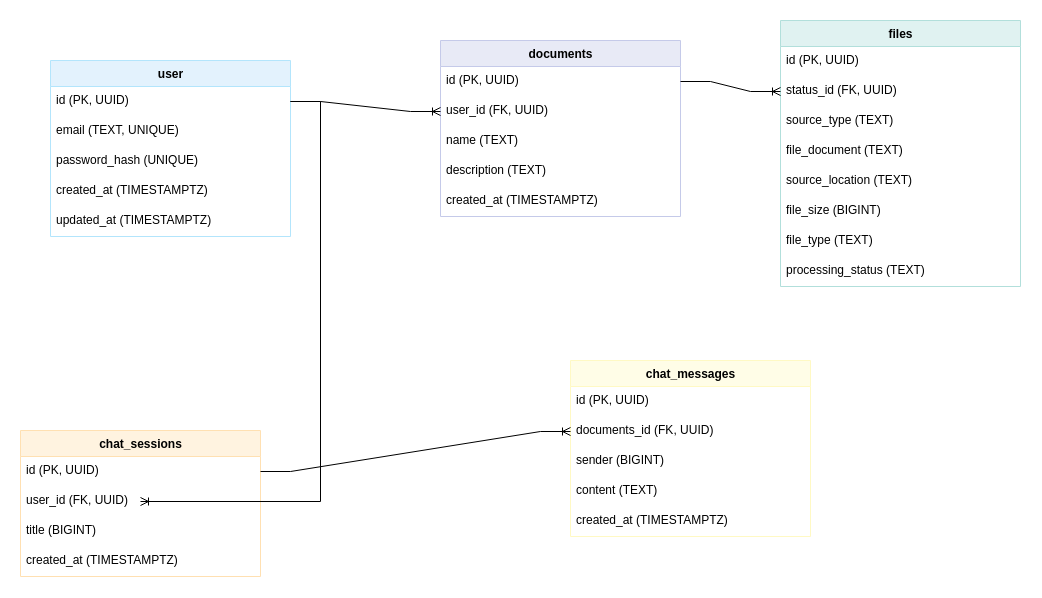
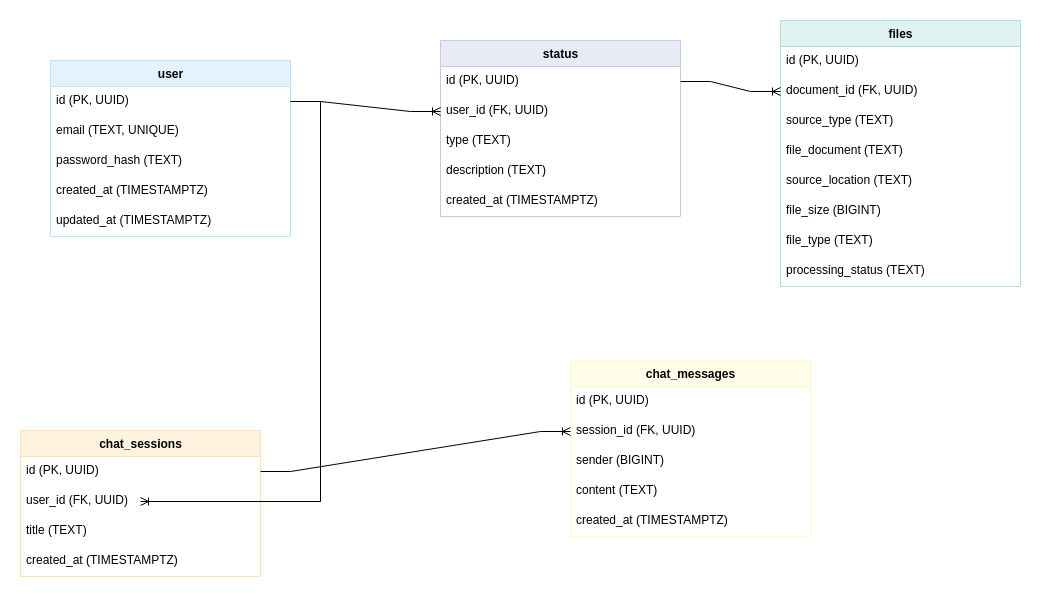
  <mxCell id="0" />
  <mxCell id="1" parent="0" />
  <mxCell id="2" value="user" style="swimlane;fontStyle=1;align=center;verticalAlign=top;childLayout=stackLayout;horizontal=1;startSize=26;horizontalStack=0;resizeParent=1;resizeParentMax=0;resizeLast=0;collapsible=1;marginBottom=0;html=1;fillColor=#e3f2fd;strokeColor=#b3e5fc;" parent="1" vertex="1"><mxGeometry x="50" y="60" width="240" height="176" as="geometry" /></mxCell>
  <mxCell id="3" value="id (PK, UUID)" style="text;strokeColor=none;fillColor=none;align=left;verticalAlign=top;spacingLeft=4;spacingRight=4;overflow=hidden;rotatable=0;points=[[0,0.5],[1,0.5]];portConstraint=eastwest;html=1;" parent="2" vertex="1"><mxGeometry y="26" width="240" height="30" as="geometry" /></mxCell>
  <mxCell id="4" value="email (TEXT, UNIQUE)" style="text;strokeColor=none;fillColor=none;align=left;verticalAlign=top;spacingLeft=4;spacingRight=4;overflow=hidden;rotatable=0;points=[[0,0.5],[1,0.5]];portConstraint=eastwest;html=1;" parent="2" vertex="1"><mxGeometry y="56" width="240" height="30" as="geometry" /></mxCell>
- <mxCell id="5" value="password_hash (UNIQUE)" style="text;strokeColor=none;fillColor=none;align=left;verticalAlign=top;spacingLeft=4;spacingRight=4;overflow=hidden;rotatable=0;points=[[0,0.5],[1,0.5]];portConstraint=eastwest;html=1;" parent="2" vertex="1"><mxGeometry y="86" width="240" height="30" as="geometry" /></mxCell>
+ <mxCell id="5" value="password_hash (TEXT)" style="text;strokeColor=none;fillColor=none;align=left;verticalAlign=top;spacingLeft=4;spacingRight=4;overflow=hidden;rotatable=0;points=[[0,0.5],[1,0.5]];portConstraint=eastwest;html=1;" parent="2" vertex="1"><mxGeometry y="86" width="240" height="30" as="geometry" /></mxCell>
  <mxCell id="6" value="created_at (TIMESTAMPTZ)" style="text;strokeColor=none;fillColor=none;align=left;verticalAlign=top;spacingLeft=4;spacingRight=4;overflow=hidden;rotatable=0;points=[[0,0.5],[1,0.5]];portConstraint=eastwest;html=1;" parent="2" vertex="1"><mxGeometry y="116" width="240" height="30" as="geometry" /></mxCell>
  <mxCell id="7" value="updated_at (TIMESTAMPTZ)" style="text;strokeColor=none;fillColor=none;align=left;verticalAlign=top;spacingLeft=4;spacingRight=4;overflow=hidden;rotatable=0;points=[[0,0.5],[1,0.5]];portConstraint=eastwest;html=1;" parent="2" vertex="1"><mxGeometry y="146" width="240" height="30" as="geometry" /></mxCell>
- <mxCell id="8" value="documents" style="swimlane;fontStyle=1;align=center;verticalAlign=top;childLayout=stackLayout;horizontal=1;startSize=26;horizontalStack=0;resizeParent=1;resizeParentMax=0;resizeLast=0;collapsible=1;marginBottom=0;html=1;fillColor=#e8eaf6;strokeColor=#c5cae9;" parent="1" vertex="1"><mxGeometry x="440" y="40" width="240" height="176" as="geometry" /></mxCell>
+ <mxCell id="8" value="status" style="swimlane;fontStyle=1;align=center;verticalAlign=top;childLayout=stackLayout;horizontal=1;startSize=26;horizontalStack=0;resizeParent=1;resizeParentMax=0;resizeLast=0;collapsible=1;marginBottom=0;html=1;fillColor=#e8eaf6;strokeColor=#c5cae9;" parent="1" vertex="1"><mxGeometry x="440" y="40" width="240" height="176" as="geometry" /></mxCell>
  <mxCell id="9" value="id (PK, UUID)" style="text;strokeColor=none;fillColor=none;align=left;verticalAlign=top;spacingLeft=4;spacingRight=4;overflow=hidden;rotatable=0;points=[[0,0.5],[1,0.5]];portConstraint=eastwest;html=1;" parent="8" vertex="1"><mxGeometry y="26" width="240" height="30" as="geometry" /></mxCell>
  <mxCell id="10" value="user_id (FK, UUID)" style="text;strokeColor=none;fillColor=none;align=left;verticalAlign=top;spacingLeft=4;spacingRight=4;overflow=hidden;rotatable=0;points=[[0,0.5],[1,0.5]];portConstraint=eastwest;html=1;" parent="8" vertex="1"><mxGeometry y="56" width="240" height="30" as="geometry" /></mxCell>
- <mxCell id="11" value="name (TEXT)" style="text;strokeColor=none;fillColor=none;align=left;verticalAlign=top;spacingLeft=4;spacingRight=4;overflow=hidden;rotatable=0;points=[[0,0.5],[1,0.5]];portConstraint=eastwest;html=1;" parent="8" vertex="1"><mxGeometry y="86" width="240" height="30" as="geometry" /></mxCell>
+ <mxCell id="11" value="type (TEXT)" style="text;strokeColor=none;fillColor=none;align=left;verticalAlign=top;spacingLeft=4;spacingRight=4;overflow=hidden;rotatable=0;points=[[0,0.5],[1,0.5]];portConstraint=eastwest;html=1;" parent="8" vertex="1"><mxGeometry y="86" width="240" height="30" as="geometry" /></mxCell>
  <mxCell id="12" value="description (TEXT)" style="text;strokeColor=none;fillColor=none;align=left;verticalAlign=top;spacingLeft=4;spacingRight=4;overflow=hidden;rotatable=0;points=[[0,0.5],[1,0.5]];portConstraint=eastwest;html=1;" parent="8" vertex="1"><mxGeometry y="116" width="240" height="30" as="geometry" /></mxCell>
  <mxCell id="13" value="created_at (TIMESTAMPTZ)" style="text;strokeColor=none;fillColor=none;align=left;verticalAlign=top;spacingLeft=4;spacingRight=4;overflow=hidden;rotatable=0;points=[[0,0.5],[1,0.5]];portConstraint=eastwest;html=1;" parent="8" vertex="1"><mxGeometry y="146" width="240" height="30" as="geometry" /></mxCell>
  <mxCell id="14" value="files" style="swimlane;fontStyle=1;align=center;verticalAlign=top;childLayout=stackLayout;horizontal=1;startSize=26;horizontalStack=0;resizeParent=1;resizeParentMax=0;resizeLast=0;collapsible=1;marginBottom=0;html=1;fillColor=#e0f2f1;strokeColor=#b2dfdb;" parent="1" vertex="1"><mxGeometry x="780" y="20" width="240" height="266" as="geometry" /></mxCell>
  <mxCell id="15" value="id (PK, UUID)" style="text;strokeColor=none;fillColor=none;align=left;verticalAlign=top;spacingLeft=4;spacingRight=4;overflow=hidden;rotatable=0;points=[[0,0.5],[1,0.5]];portConstraint=eastwest;html=1;" parent="14" vertex="1"><mxGeometry y="26" width="240" height="30" as="geometry" /></mxCell>
- <mxCell id="16" value="status_id (FK, UUID)" style="text;strokeColor=none;fillColor=none;align=left;verticalAlign=top;spacingLeft=4;spacingRight=4;overflow=hidden;rotatable=0;points=[[0,0.5],[1,0.5]];portConstraint=eastwest;html=1;" parent="14" vertex="1"><mxGeometry y="56" width="240" height="30" as="geometry" /></mxCell>
+ <mxCell id="16" value="document_id (FK, UUID)" style="text;strokeColor=none;fillColor=none;align=left;verticalAlign=top;spacingLeft=4;spacingRight=4;overflow=hidden;rotatable=0;points=[[0,0.5],[1,0.5]];portConstraint=eastwest;html=1;" parent="14" vertex="1"><mxGeometry y="56" width="240" height="30" as="geometry" /></mxCell>
  <mxCell id="17" value="source_type (TEXT)" style="text;strokeColor=none;fillColor=none;align=left;verticalAlign=top;spacingLeft=4;spacingRight=4;overflow=hidden;rotatable=0;points=[[0,0.5],[1,0.5]];portConstraint=eastwest;html=1;" parent="14" vertex="1"><mxGeometry y="86" width="240" height="30" as="geometry" /></mxCell>
  <mxCell id="18" value="file_document (TEXT)" style="text;strokeColor=none;fillColor=none;align=left;verticalAlign=top;spacingLeft=4;spacingRight=4;overflow=hidden;rotatable=0;points=[[0,0.5],[1,0.5]];portConstraint=eastwest;html=1;" parent="14" vertex="1"><mxGeometry y="116" width="240" height="30" as="geometry" /></mxCell>
  <mxCell id="19" value="source_location (TEXT)" style="text;strokeColor=none;fillColor=none;align=left;verticalAlign=top;spacingLeft=4;spacingRight=4;overflow=hidden;rotatable=0;points=[[0,0.5],[1,0.5]];portConstraint=eastwest;html=1;" parent="14" vertex="1"><mxGeometry y="146" width="240" height="30" as="geometry" /></mxCell>
  <mxCell id="20" value="file_size (BIGINT)" style="text;strokeColor=none;fillColor=none;align=left;verticalAlign=top;spacingLeft=4;spacingRight=4;overflow=hidden;rotatable=0;points=[[0,0.5],[1,0.5]];portConstraint=eastwest;html=1;" parent="14" vertex="1"><mxGeometry y="176" width="240" height="30" as="geometry" /></mxCell>
  <mxCell id="21" value="file_type (TEXT)" style="text;strokeColor=none;fillColor=none;align=left;verticalAlign=top;spacingLeft=4;spacingRight=4;overflow=hidden;rotatable=0;points=[[0,0.5],[1,0.5]];portConstraint=eastwest;html=1;" parent="14" vertex="1"><mxGeometry y="206" width="240" height="30" as="geometry" /></mxCell>
  <mxCell id="22" value="processing_status (TEXT)" style="text;strokeColor=none;fillColor=none;align=left;verticalAlign=top;spacingLeft=4;spacingRight=4;overflow=hidden;rotatable=0;points=[[0,0.5],[1,0.5]];portConstraint=eastwest;html=1;" parent="14" vertex="1"><mxGeometry y="236" width="240" height="30" as="geometry" /></mxCell>
  <mxCell id="23" value="" style="edgeStyle=entityRelationEdgeStyle;endArrow=ERoneToMany;html=1;rounded=0;entryX=0;entryY=0.5;entryDx=0;entryDy=0;" parent="1" source="3" target="10" edge="1"><mxGeometry width="100" height="100" relative="1" as="geometry"><mxPoint x="140" y="66" as="sourcePoint" /><mxPoint x="180" y="66" as="targetPoint" /></mxGeometry></mxCell>
  <mxCell id="24" value="" style="edgeStyle=entityRelationEdgeStyle;endArrow=ERoneToMany;html=1;rounded=0;entryX=0;entryY=0.5;entryDx=0;entryDy=0;" parent="1" source="9" target="16" edge="1"><mxGeometry width="100" height="100" relative="1" as="geometry"><mxPoint x="420" y="66" as="sourcePoint" /><mxPoint x="460" y="66" as="targetPoint" /></mxGeometry></mxCell>
  <mxCell id="25" value="chat_sessions" style="swimlane;fontStyle=1;align=center;verticalAlign=top;childLayout=stackLayout;horizontal=1;startSize=26;horizontalStack=0;resizeParent=1;resizeParentMax=0;resizeLast=0;collapsible=1;marginBottom=0;html=1;fillColor=#fff3e0;strokeColor=#ffe0b2;" parent="1" vertex="1"><mxGeometry x="20" y="430" width="240" height="146" as="geometry" /></mxCell>
  <mxCell id="26" value="id (PK, UUID)" style="text;strokeColor=none;fillColor=none;align=left;verticalAlign=top;spacingLeft=4;spacingRight=4;overflow=hidden;rotatable=0;points=[[0,0.5],[1,0.5]];portConstraint=eastwest;html=1;" parent="25" vertex="1"><mxGeometry y="26" width="240" height="30" as="geometry" /></mxCell>
  <mxCell id="27" value="user_id (FK, UUID)" style="text;strokeColor=none;fillColor=none;align=left;verticalAlign=top;spacingLeft=4;spacingRight=4;overflow=hidden;rotatable=0;points=[[0,0.5],[1,0.5]];portConstraint=eastwest;html=1;" parent="25" vertex="1"><mxGeometry y="56" width="240" height="30" as="geometry" /></mxCell>
- <mxCell id="28" value="title (BIGINT)" style="text;strokeColor=none;fillColor=none;align=left;verticalAlign=top;spacingLeft=4;spacingRight=4;overflow=hidden;rotatable=0;points=[[0,0.5],[1,0.5]];portConstraint=eastwest;html=1;" parent="25" vertex="1"><mxGeometry y="86" width="240" height="30" as="geometry" /></mxCell>
+ <mxCell id="28" value="title (TEXT)" style="text;strokeColor=none;fillColor=none;align=left;verticalAlign=top;spacingLeft=4;spacingRight=4;overflow=hidden;rotatable=0;points=[[0,0.5],[1,0.5]];portConstraint=eastwest;html=1;" parent="25" vertex="1"><mxGeometry y="86" width="240" height="30" as="geometry" /></mxCell>
  <mxCell id="29" value="created_at (TIMESTAMPTZ)" style="text;strokeColor=none;fillColor=none;align=left;verticalAlign=top;spacingLeft=4;spacingRight=4;overflow=hidden;rotatable=0;points=[[0,0.5],[1,0.5]];portConstraint=eastwest;html=1;" parent="25" vertex="1"><mxGeometry y="116" width="240" height="30" as="geometry" /></mxCell>
  <mxCell id="30" value="chat_messages" style="swimlane;fontStyle=1;align=center;verticalAlign=top;childLayout=stackLayout;horizontal=1;startSize=26;horizontalStack=0;resizeParent=1;resizeParentMax=0;resizeLast=0;collapsible=1;marginBottom=0;html=1;fillColor=#fffde7;strokeColor=#fff9c4;" parent="1" vertex="1"><mxGeometry x="570" y="360" width="240" height="176" as="geometry" /></mxCell>
  <mxCell id="31" value="id (PK, UUID)" style="text;strokeColor=none;fillColor=none;align=left;verticalAlign=top;spacingLeft=4;spacingRight=4;overflow=hidden;rotatable=0;points=[[0,0.5],[1,0.5]];portConstraint=eastwest;html=1;" parent="30" vertex="1"><mxGeometry y="26" width="240" height="30" as="geometry" /></mxCell>
- <mxCell id="32" value="documents_id (FK, UUID)" style="text;strokeColor=none;fillColor=none;align=left;verticalAlign=top;spacingLeft=4;spacingRight=4;overflow=hidden;rotatable=0;points=[[0,0.5],[1,0.5]];portConstraint=eastwest;html=1;" parent="30" vertex="1"><mxGeometry y="56" width="240" height="30" as="geometry" /></mxCell>
+ <mxCell id="32" value="session_id (FK, UUID)" style="text;strokeColor=none;fillColor=none;align=left;verticalAlign=top;spacingLeft=4;spacingRight=4;overflow=hidden;rotatable=0;points=[[0,0.5],[1,0.5]];portConstraint=eastwest;html=1;" parent="30" vertex="1"><mxGeometry y="56" width="240" height="30" as="geometry" /></mxCell>
  <mxCell id="33" value="sender (BIGINT)" style="text;strokeColor=none;fillColor=none;align=left;verticalAlign=top;spacingLeft=4;spacingRight=4;overflow=hidden;rotatable=0;points=[[0,0.5],[1,0.5]];portConstraint=eastwest;html=1;" parent="30" vertex="1"><mxGeometry y="86" width="240" height="30" as="geometry" /></mxCell>
  <mxCell id="34" value="content (TEXT)" style="text;strokeColor=none;fillColor=none;align=left;verticalAlign=top;spacingLeft=4;spacingRight=4;overflow=hidden;rotatable=0;points=[[0,0.5],[1,0.5]];portConstraint=eastwest;html=1;" parent="30" vertex="1"><mxGeometry y="116" width="240" height="30" as="geometry" /></mxCell>
  <mxCell id="35" value="created_at (TIMESTAMPTZ)" style="text;strokeColor=none;fillColor=none;align=left;verticalAlign=top;spacingLeft=4;spacingRight=4;overflow=hidden;rotatable=0;points=[[0,0.5],[1,0.5]];portConstraint=eastwest;html=1;" parent="30" vertex="1"><mxGeometry y="146" width="240" height="30" as="geometry" /></mxCell>
  <mxCell id="36" value="" style="edgeStyle=entityRelationEdgeStyle;endArrow=ERoneToMany;html=1;rounded=0;entryY=0.5;entryDx=0;entryDy=0;entryX=0.5;entryPerimeter=0;" parent="1" source="3" target="27" edge="1"><mxGeometry width="100" height="100" relative="1" as="geometry"><mxPoint x="20" y="220" as="sourcePoint" /><mxPoint x="20" y="360" as="targetPoint" /></mxGeometry></mxCell>
  <mxCell id="37" value="" style="edgeStyle=entityRelationEdgeStyle;endArrow=ERoneToMany;html=1;rounded=0;entryX=0;entryY=0.5;entryDx=0;entryDy=0;" parent="1" source="26" target="32" edge="1"><mxGeometry width="100" height="100" relative="1" as="geometry"><mxPoint x="140" y="403" as="sourcePoint" /><mxPoint x="180" y="403" as="targetPoint" /></mxGeometry></mxCell>
